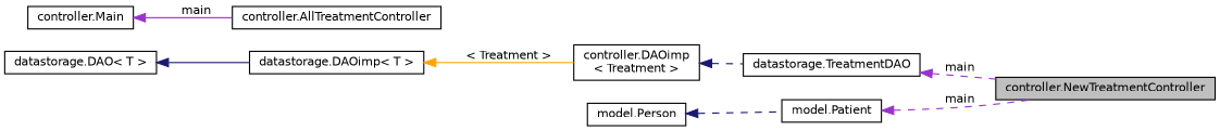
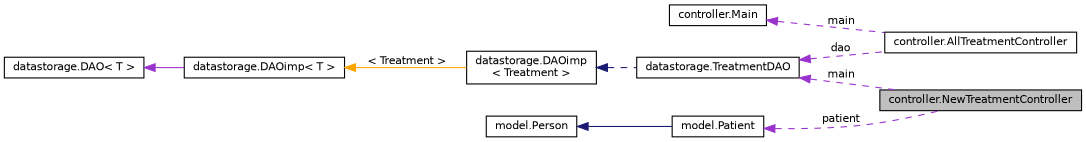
  digraph {
    rankdir=LR
    node [color=black fillcolor=white fontname=Helvetica fontsize=10 shape=record style=filled]
    edge [color=darkorchid3 dir=back fontname=Helvetica fontsize=10 labelfontname=Helvetica labelfontsize=10 style=dashed]
    n1 [fillcolor=grey75 fontcolor=black height=0.2 label="controller.NewTreatmentController" width=0.4]
    n2 [height=0.2 label="datastorage.TreatmentDAO" width=0.4]
    n3 [height=0.2 label="controller.AllTreatmentController" width=0.4]
-   n4 [height=0.2 label="controller.DAOimp\l\< Treatment \>" width=0.4]
+   n4 [height=0.2 label="datastorage.DAOimp\l\< Treatment \>" width=0.4]
    n5 [height=0.2 label="datastorage.DAOimp\< T \>" width=0.4]
    n6 [height=0.2 label="datastorage.DAO\< T \>" width=0.4]
    n7 [height=0.2 label="controller.Main" width=0.4]
    n8 [height=0.2 label="model.Patient" width=0.4]
    n9 [height=0.2 label="model.Person" width=0.4]
    n2 -> n1 [label=" main"]
+   n2 -> n3 [label=" dao"]
    n4 -> n2 [color=midnightblue]
    n5 -> n4 [color=orange label=" \< Treatment \>" style=solid]
-   n6 -> n5 [color=midnightblue style=solid]
-   n7 -> n3 [label=" main" style=solid]
-   n8 -> n1 [label=" main"]
-   n9 -> n8 [color=midnightblue]
+   n6 -> n5 [style=solid]
+   n7 -> n3 [label=" main"]
+   n8 -> n1 [label=" patient"]
+   n9 -> n8 [color=midnightblue style=solid]
  }
